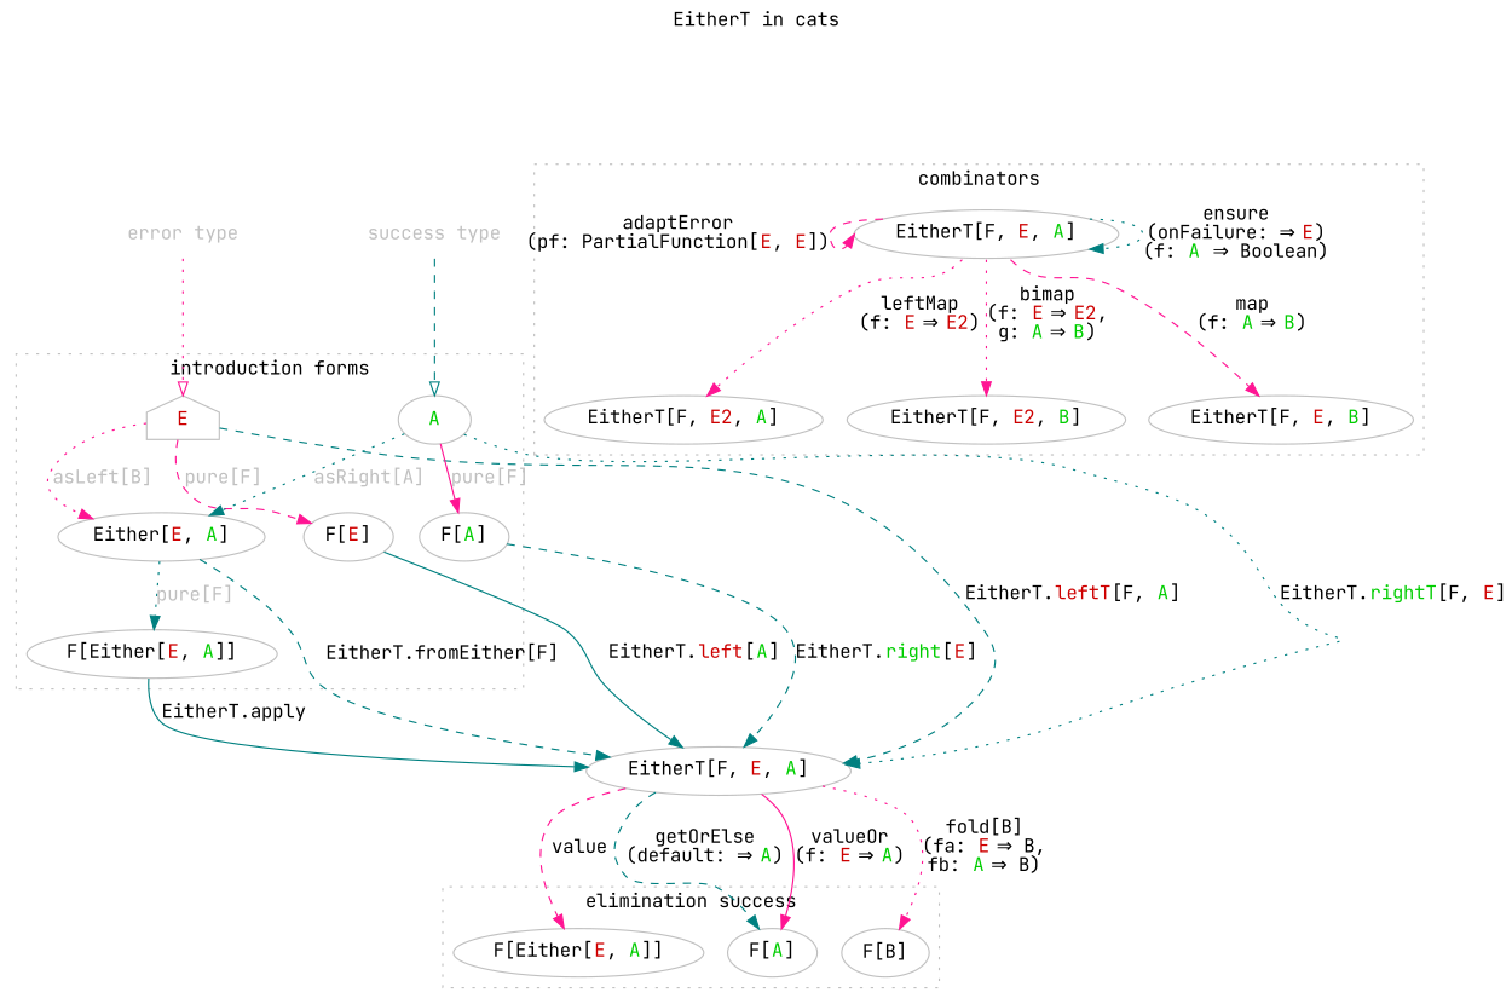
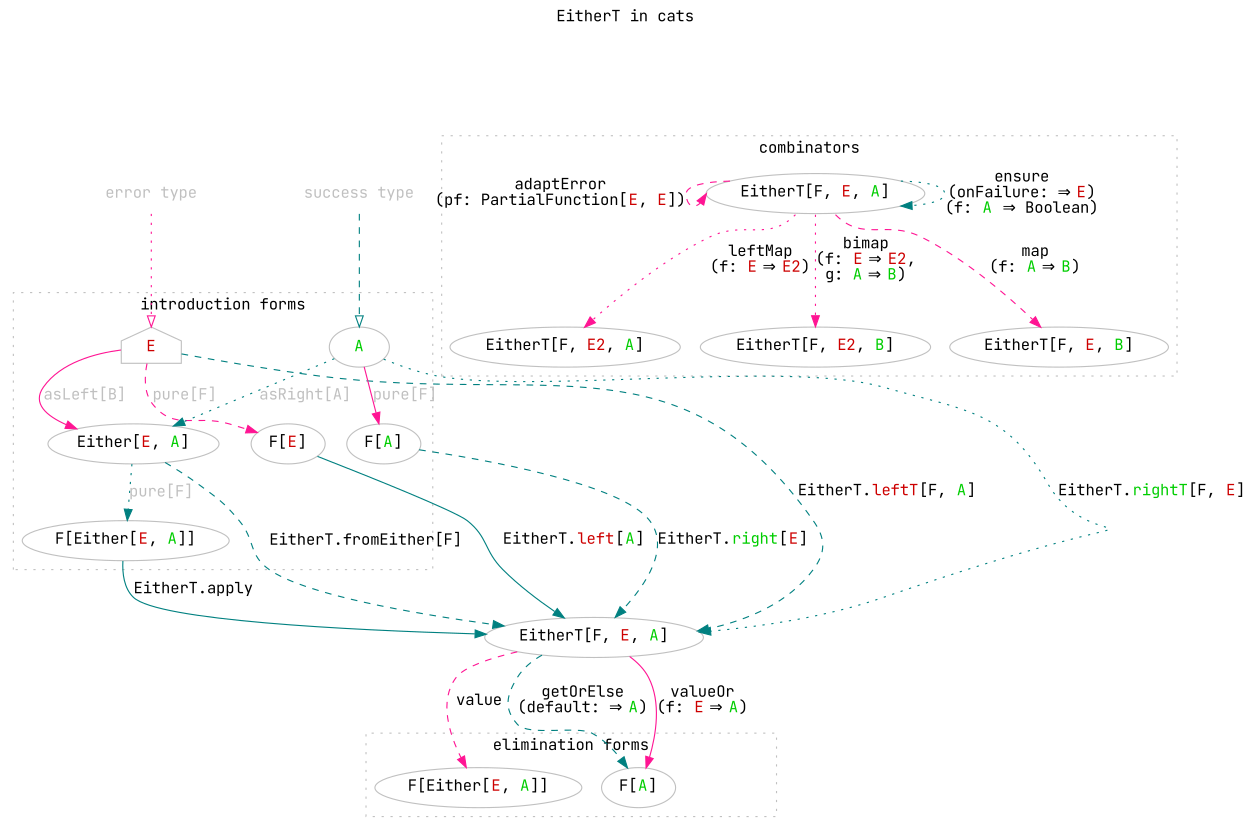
  digraph {
    color=grey
    fontname="JetBrains Mono"
    label="EitherT in cats\n\n\n"
    labelloc=top
    style=dotted
    node [color=grey fontname="JetBrains Mono" shape=oval]
    edge [color=deeppink fontcolor=black fontname="JetBrains Mono" style=dashed]
    n1 [label=<EitherT[F, <font color="red3">E</font>, <font color="green3">A</font>&#93;>]
    E [fontcolor=red3 shape=house]
    n3 [label=<F[<font color="red3">E</font>&#93;>]
    n4 [label=<Either[<font color="red3">E</font>, <font color="green3">A</font>&#93;>]
    A [fontcolor=green3 shape=ellipse]
    n6 [label=<F[<font color="green3">A</font>&#93;>]
    n7 [label=<F[Either[<font color="red3">E</font>, <font color="green3">A</font>&#93;&#93;>]
    n8 [label=<F[Either[<font color="red3">E</font>, <font color="green3">A</font>&#93;&#93;>]
    n9 [label=<F[<font color="green3">A</font>&#93;>]
-   n10 [label="F[B]" shape=ellipse]
    n11 [label=<EitherT[F, <font color="red3">E</font>, <font color="green3">A</font>&#93;>]
    n12 [label=<EitherT[F, <font color="red3">E</font>, <font color="green3">B</font>&#93;>]
    n13 [label=<EitherT[F, <font color="red3">E2</font>, <font color="green3">A</font>&#93;>]
    n14 [label=<EitherT[F, <font color="red3">E2</font>, <font color="green3">B</font>&#93;>]
    "error type" [fontcolor=grey shape=none]
    "success type" [fontcolor=grey shape=none]
    subgraph cluster_1 {
      color=white
      label=""
      n1
    }
    subgraph cluster_2 {
      label="introduction forms"
      E
      n3
      n4
      A
      n6
      n7
    }
    subgraph cluster_3 {
-     label="elimination success"
+     label="elimination forms"
      n8
      n9
-     n10
    }
    subgraph cluster_4 {
      label=combinators
      n11
      n12
      n13
      n14
    }
    n1 -> n8 [label=value]
    n1 -> n9 [color=teal label=<getOrElse<br/>(default: ⇒ <font color="green3">A</font>)>]
    n1 -> n9 [label=<valueOr<br/>(f: <font color="red3">E</font> ⇒ <font color="green3">A</font>)> style=solid]
-   n1 -> n10 [label=<fold[B]<br/>(fa: <font color="red3">E</font> ⇒ B,<br/>fb: <font color="green3">A</font> ⇒ B)> style=dotted]
    E -> n1 [color=teal label=<EitherT.<font color="red3">leftT</font>[F, <font color="green3">A</font>&#93;>]
    E -> n3 [fontcolor=grey label="pure[F]"]
-   E -> n4 [fontcolor=grey label="asLeft[B]" style=dotted]
+   E -> n4 [fontcolor=grey label="asLeft[B]" style=solid]
    n3 -> n1 [color=teal label=<EitherT.<font color="red3">left</font>[<font color="green3">A</font>&#93;> style=solid]
    n4 -> n1 [color=teal label="EitherT.fromEither[F]"]
    n4 -> n7 [color=teal fontcolor=grey label="pure[F]" style=dotted]
    A -> n1 [color=teal label=<EitherT.<font color="green3">rightT</font>[F, <font color="red3">E</font>&#93;> style=dotted]
    A -> n4 [color=teal fontcolor=grey label="asRight[A]" style=dotted]
    A -> n6 [fontcolor=grey label="pure[F]" style=solid]
    n6 -> n1 [color=teal label=<EitherT.<font color="green3">right</font>[<font color="red3">E</font>&#93;>]
    n7 -> n1 [color=teal label="EitherT.apply" style=solid]
    n11 -> n11 [color=teal label=<ensure<br/>(onFailure: ⇒ <font color="red3">E</font>)<br/>(f: <font color="green3">A</font>  ⇒ Boolean)> style=dotted]
    n11 -> n11 [headport=w label=<adaptError<br/>(pf: PartialFunction[<font color="red3">E</font>, <font color="red3">E</font>])>]
    n11 -> n12 [label=<map<br/>(f: <font color="green3">A</font> ⇒ <font color="green3">B</font>)> tailport=se]
    n11 -> n13 [label=<leftMap<br/>(f: <font color="red3">E</font> ⇒ <font color="red3">E2</font>)> style=dotted tailport=sw]
    n11 -> n14 [label=<bimap<br/>(f: <font color="red3">E</font> ⇒ <font color="red3">E2</font>,<br/>g: <font color="green3">A</font> ⇒ <font color="green3">B</font>)> style=dotted tailport=s]
    "error type" -> E [arrowhead=onormal style=dotted]
    "success type" -> A [arrowhead=empty color=teal]
  }
